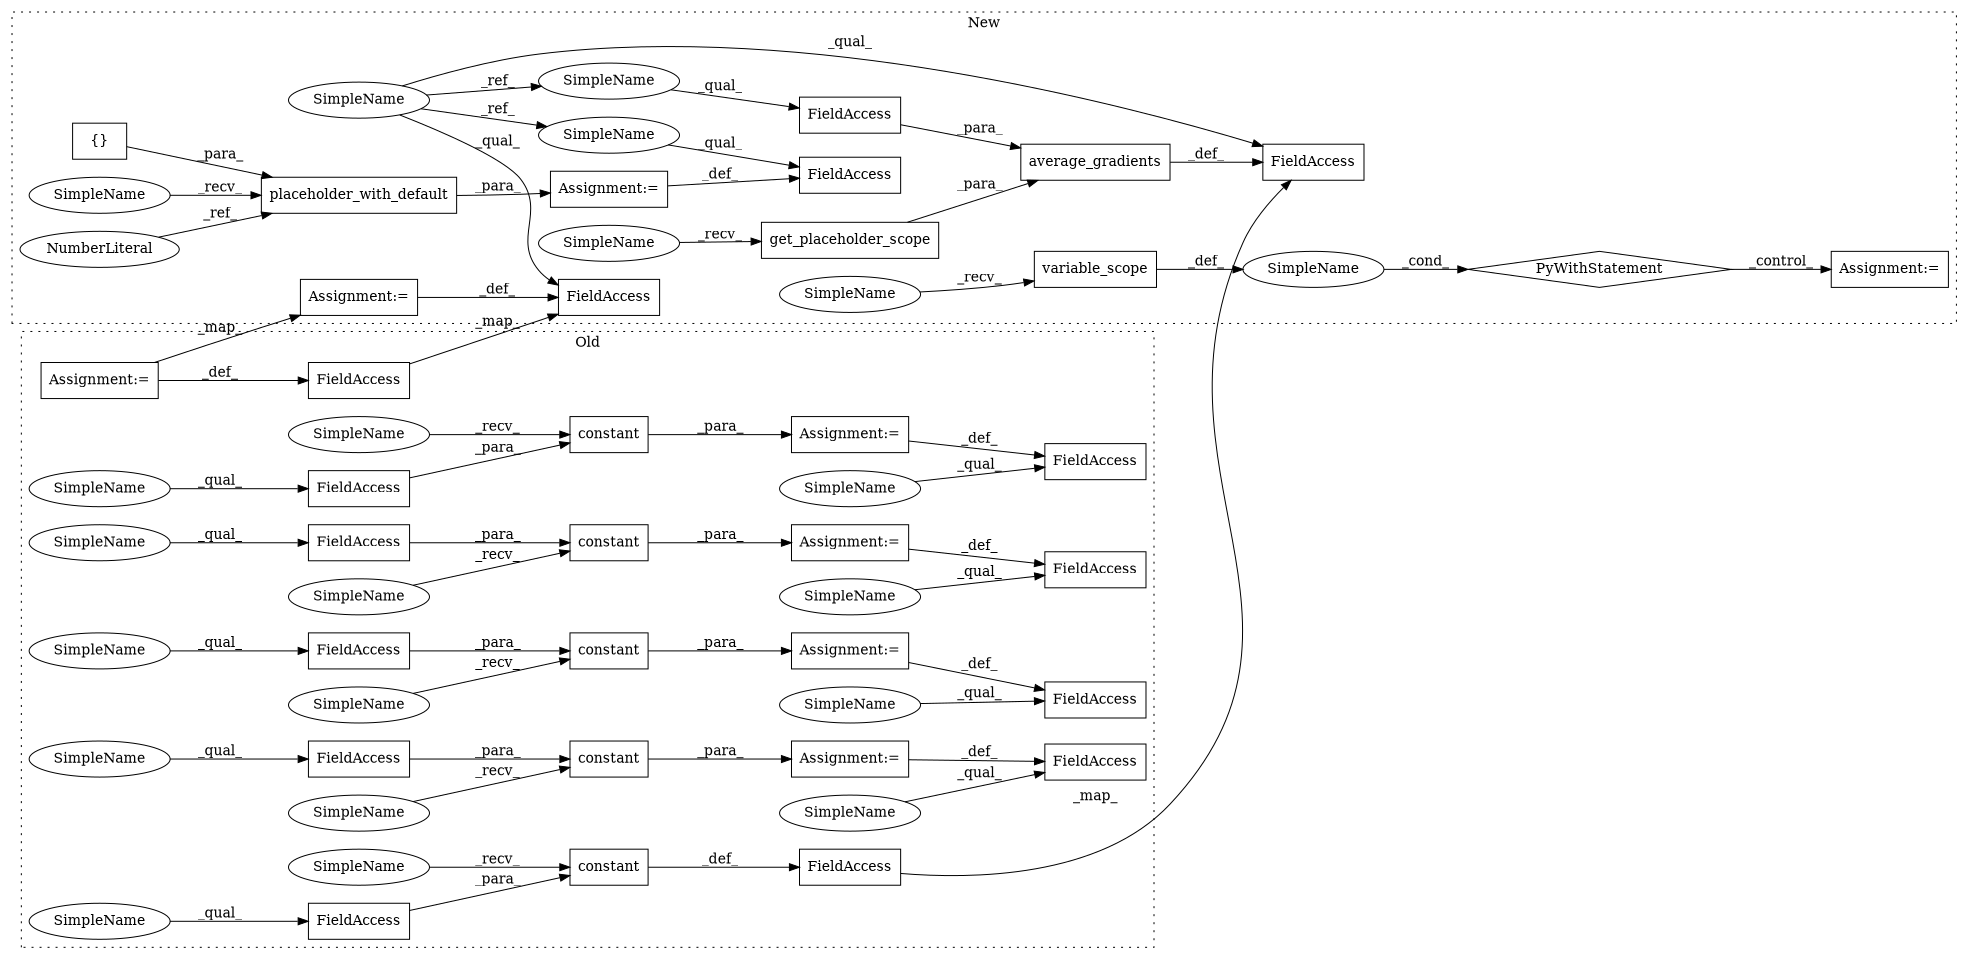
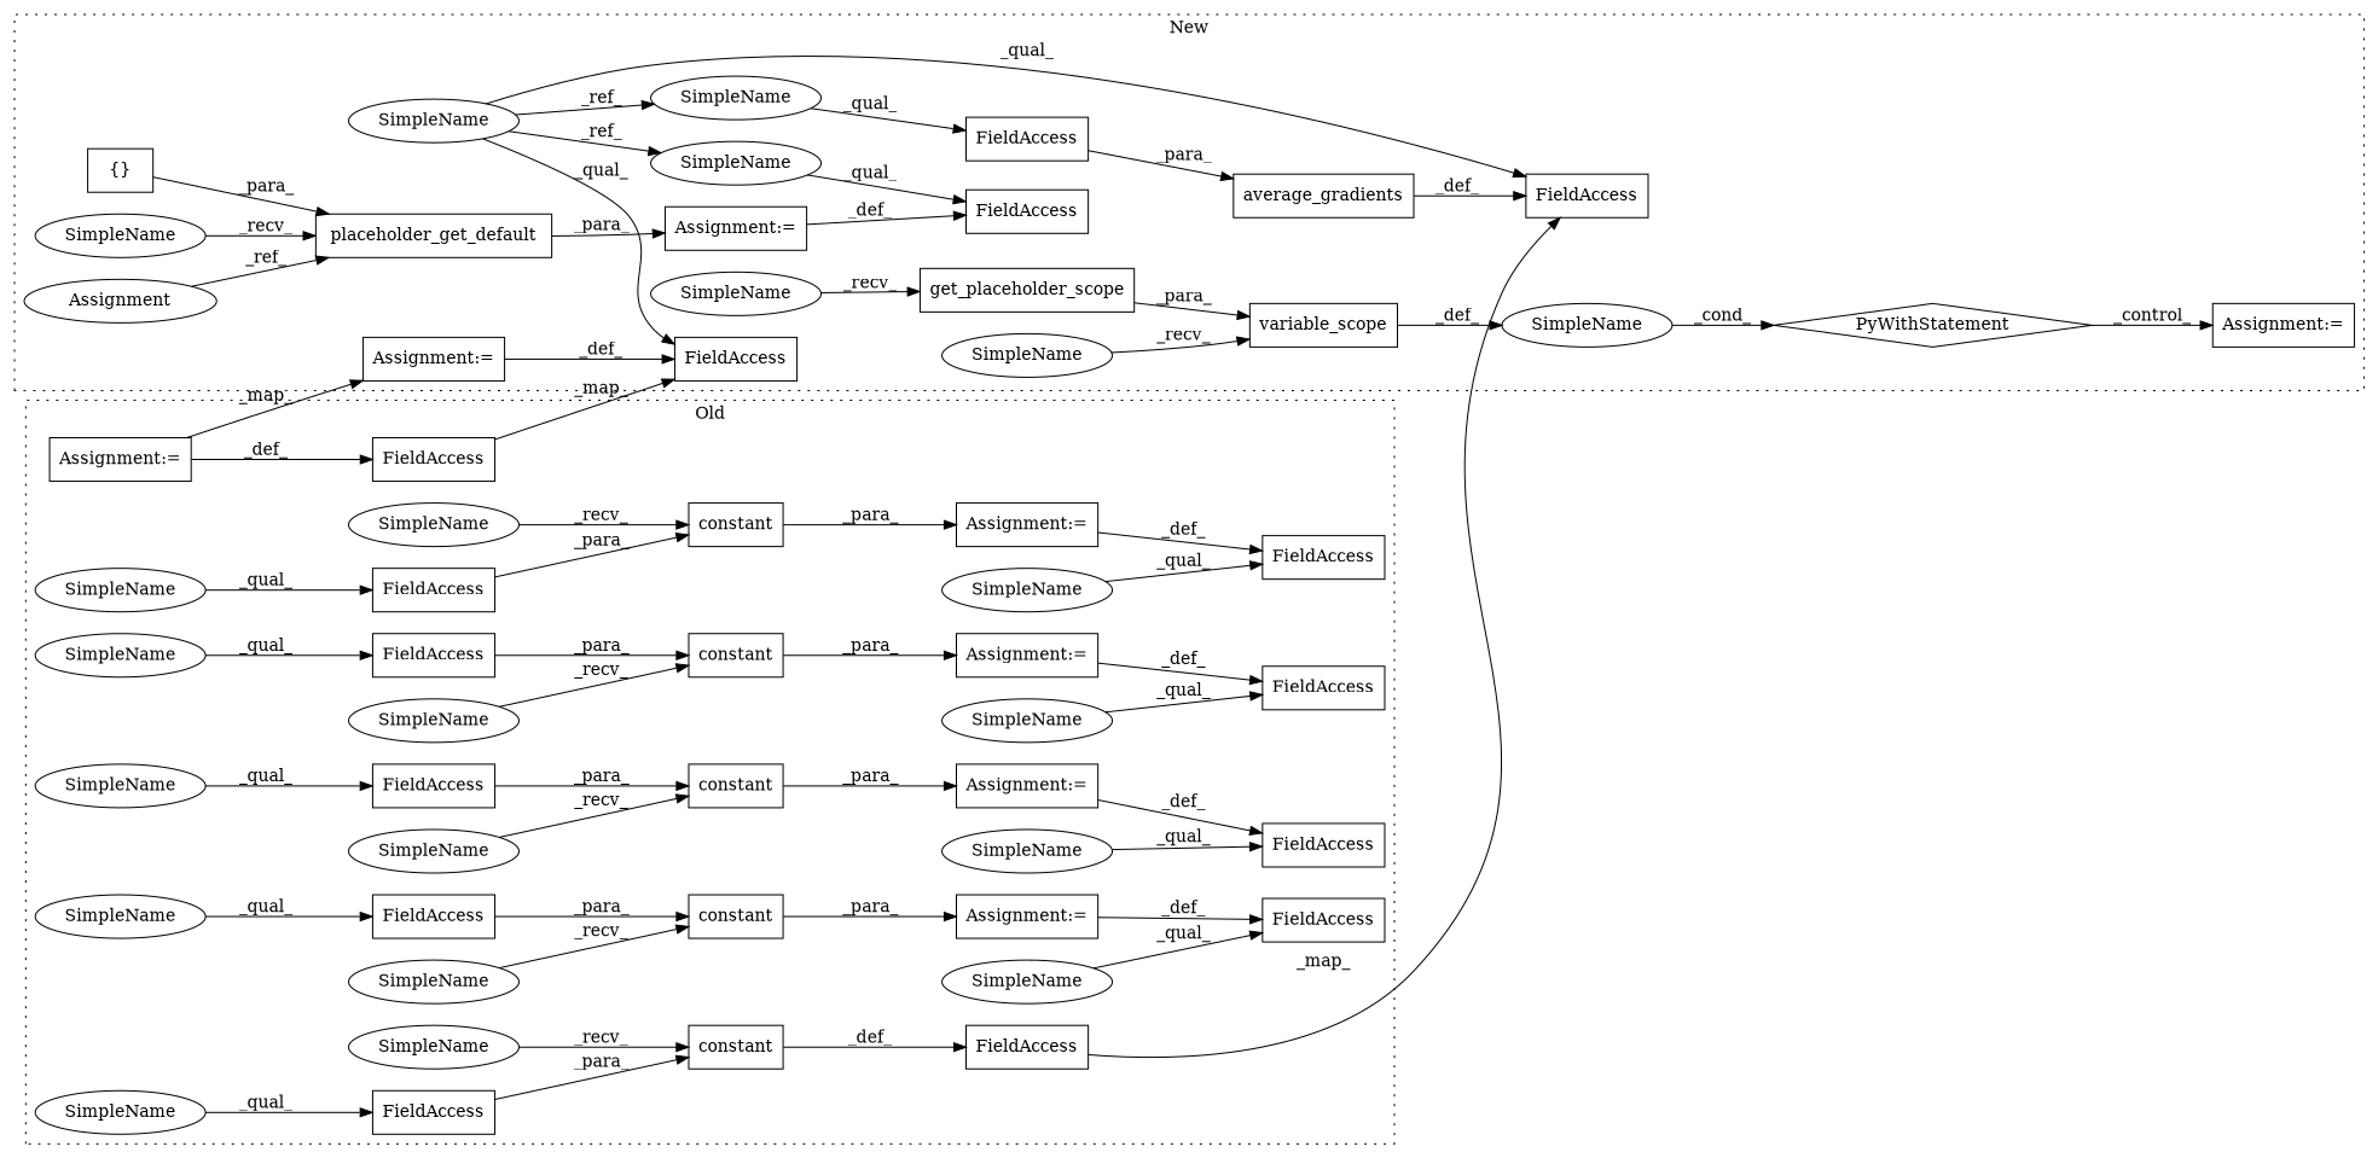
  digraph {
    rankdir=LR
    node [a=42 l=4 s=20768 shape=box]
    n1 [a=32 l="9,1" label=constant s="20816,20859"]
    n2 [a=22 l=36 label=FieldAccess]
    n3 [a=22 l=34 label=FieldAccess s=20825]
    n4 [a=22 l=33 label=FieldAccess s=20728]
    n5 [a=32 l="9,1" label=constant s="20719,20761"]
    n6 [a=22 l=35 label=FieldAccess s=20672]
    n7 [a=22 l=40 label=FieldAccess s=20866]
    n8 [a=32 l="9,1" label=constant s="20918,20965"]
    n9 [a=22 l=34 label=FieldAccess s=21117]
    n10 [a=32 l="9,1" label=constant s="21108,21151"]
    n11 [a=22 l=38 label=FieldAccess s=20927]
    n12 [a=22 l=29 label=FieldAccess s=21024]
    n13 [a=32 l="9,1" label=constant s="21015,21053"]
    n14 [a=22 l=31 label=FieldAccess s=20972]
    n15 [a=7 l=1 label="Assignment:=" s=20804]
    n16 [a=7 l=1 label="Assignment:=" s=21003]
    n17 [a=7 l=1 label="Assignment:=" s=20707]
    n18 [a=7 l=1 label="Assignment:=" s=20906]
    n19 [a=22 l=36 label=FieldAccess s=21060]
    n20 [a=22 l=14 label=FieldAccess s=22130]
    n21 [a=7 l=1 label="Assignment:=" s=22144]
    n22 [l=10 label=SimpleName s=20805 shape=ellipse]
    n23 [l=10 label=SimpleName s=20708 shape=ellipse]
    n24 [l=10 label=SimpleName s=21004 shape=ellipse]
    n25 [l=10 label=SimpleName s=20907 shape=ellipse]
    n26 [l=10 label=SimpleName s=21097 shape=ellipse]
    n27 [label=SimpleName s=20728 shape=ellipse]
    n28 [label=SimpleName s=21117 shape=ellipse]
    n29 [label=SimpleName s=20972 shape=ellipse]
    n30 [label=SimpleName shape=ellipse]
    n31 [label=SimpleName s=20825 shape=ellipse]
    n32 [label=SimpleName s=21024 shape=ellipse]
    n33 [label=SimpleName s=20866 shape=ellipse]
    n34 [label=SimpleName s=20672 shape=ellipse]
    n35 [label=SimpleName s=20927 shape=ellipse]
    n36 [a=32 l="15,1" label=variable_scope s="23005,23051"]
-   n37 [a=32 l="25,1" label=placeholder_with_default s="22937,22977"]
-   n38 [a=34 l=3 label=NumberLiteral s=22962 shape=ellipse]
+   n37 [a=32 l="25,1" label=placeholder_get_default s="22937,22977"]
+   n38 [a=34 l=3 label=Assignment s=22962 shape=ellipse]
    n39 [a=4 l=2 label="{}" s=22975]
    n40 [a=32 l=20 label=get_placeholder_scope s=23031]
    n41 [a=22 l=24 label=FieldAccess s=22901]
    n42 [label=SimpleName s=22221 shape=ellipse]
    n43 [a=22 l=19 label=FieldAccess s=24206]
    n44 [a=104 l="10,2" label=PyWithStatement s="22984,23052" shape=diamond]
    n45 [label=SimpleName shape=ellipse l="" s=""]
    n46 [a=7 l=5 label="Assignment:=" s=23066]
    n47 [a=7 l=1 label="Assignment:=" s=22925]
    n48 [a=32 l="18,1" label=average_gradients s="24188,24225"]
    n49 [a=22 l=14 label=FieldAccess s=24173]
    n50 [a=22 l=14 label=FieldAccess s=24089]
    n51 [a=7 l=1 label="Assignment:=" s=24103]
    n52 [label=SimpleName s=22901 shape=ellipse]
    n53 [label=SimpleName s=24206 shape=ellipse]
    n54 [l=10 label=SimpleName s=23020 shape=ellipse]
    n55 [l=10 label=SimpleName s=22926 shape=ellipse]
    n56 [l=10 label=SimpleName s=22994 shape=ellipse]
    subgraph cluster_1 {
      label=Old
      style=dotted
      n1
      n2
      n3
      n4
      n5
      n6
      n7
      n8
      n9
      n10
      n11
      n12
      n13
      n14
      n15
      n16
      n17
      n18
      n19
      n20
      n21
      n22
      n23
      n24
      n25
      n26
      n27
      n28
      n29
      n30
      n31
      n32
      n33
      n34
      n35
    }
    subgraph cluster_2 {
      label=New
      style=dotted
      n36
      n37
      n38
      n39
      n40
      n41
      n42
      n43
      n44
      n45
      n46
      n47
      n48
      n49
      n50
      n51
      n52
      n53
      n54
      n55
      n56
    }
    n1 -> n15 [label=_para_]
    n3 -> n1 [label=_para_]
    n4 -> n5 [label=_para_]
    n5 -> n17 [label=_para_]
    n8 -> n18 [label=_para_]
    n9 -> n10 [label=_para_]
    n10 -> n19 [label=_def_]
    n11 -> n8 [label=_para_]
    n12 -> n13 [label=_para_]
    n13 -> n16 [label=_para_]
    n15 -> n2 [label=_def_]
    n16 -> n14 [label=_def_]
    n17 -> n6 [label=_def_]
    n18 -> n7 [label=_def_]
    n19 -> n49 [label=_map_]
    n20 -> n50 [label=_map_]
    n21 -> n20 [label=_def_]
    n21 -> n51 [label=_map_]
    n22 -> n1 [label=_recv_]
    n23 -> n5 [label=_recv_]
    n24 -> n13 [label=_recv_]
    n25 -> n8 [label=_recv_]
    n26 -> n10 [label=_recv_]
    n27 -> n4 [label=_qual_]
    n28 -> n9 [label=_qual_]
    n29 -> n14 [label=_qual_]
    n30 -> n2 [label=_qual_]
    n31 -> n3 [label=_qual_]
    n32 -> n12 [label=_qual_]
    n33 -> n7 [label=_qual_]
    n34 -> n6 [label=_qual_]
    n35 -> n11 [label=_qual_]
    n36 -> n45 [label=_def_]
    n37 -> n47 [label=_para_]
    n38 -> n37 [label=_ref_]
    n39 -> n37 [label=_para_]
-   n40 -> n48 [label=_para_]
+   n40 -> n36 [label=_para_]
    n42 -> n49 [label=_qual_]
    n42 -> n50 [label=_qual_]
    n42 -> n52 [label=_ref_]
    n42 -> n53 [label=_ref_]
    n43 -> n48 [label=_para_]
    n44 -> n46 [label=_control_]
    n45 -> n44 [label=_cond_]
    n47 -> n41 [label=_def_]
    n48 -> n49 [label=_def_]
    n51 -> n50 [label=_def_]
    n52 -> n41 [label=_qual_]
    n53 -> n43 [label=_qual_]
    n54 -> n40 [label=_recv_]
    n55 -> n37 [label=_recv_]
    n56 -> n36 [label=_recv_]
  }
